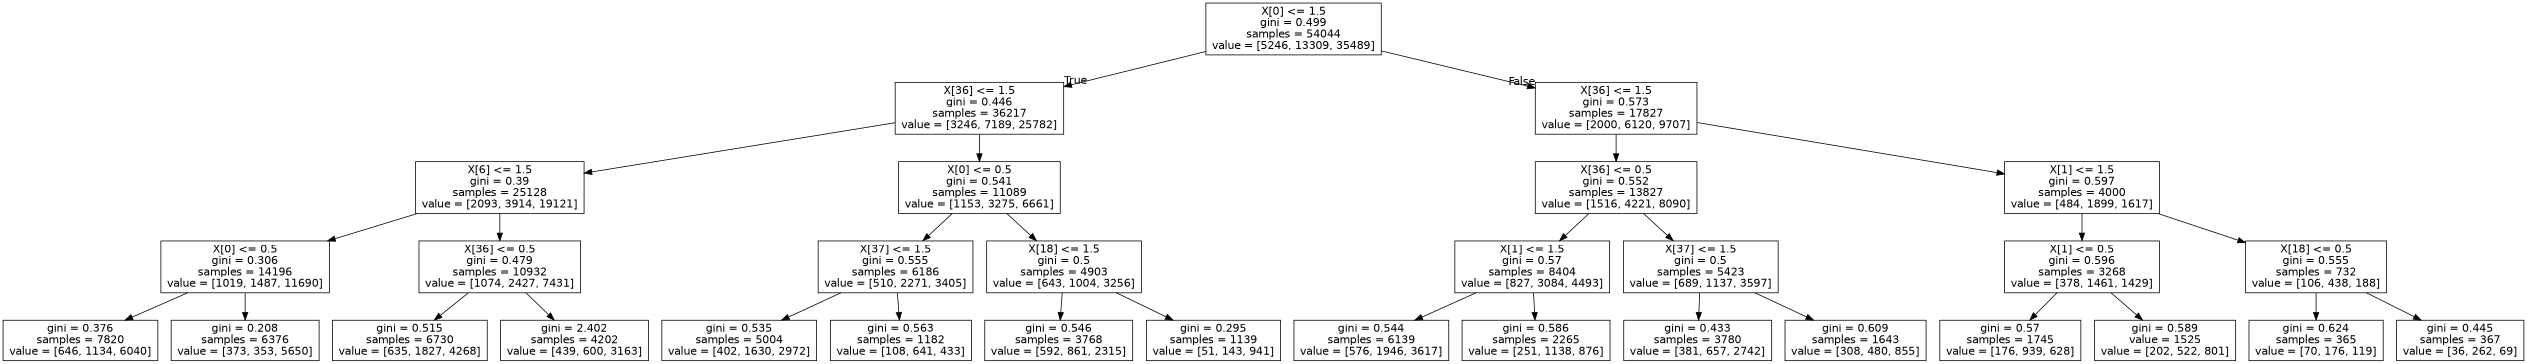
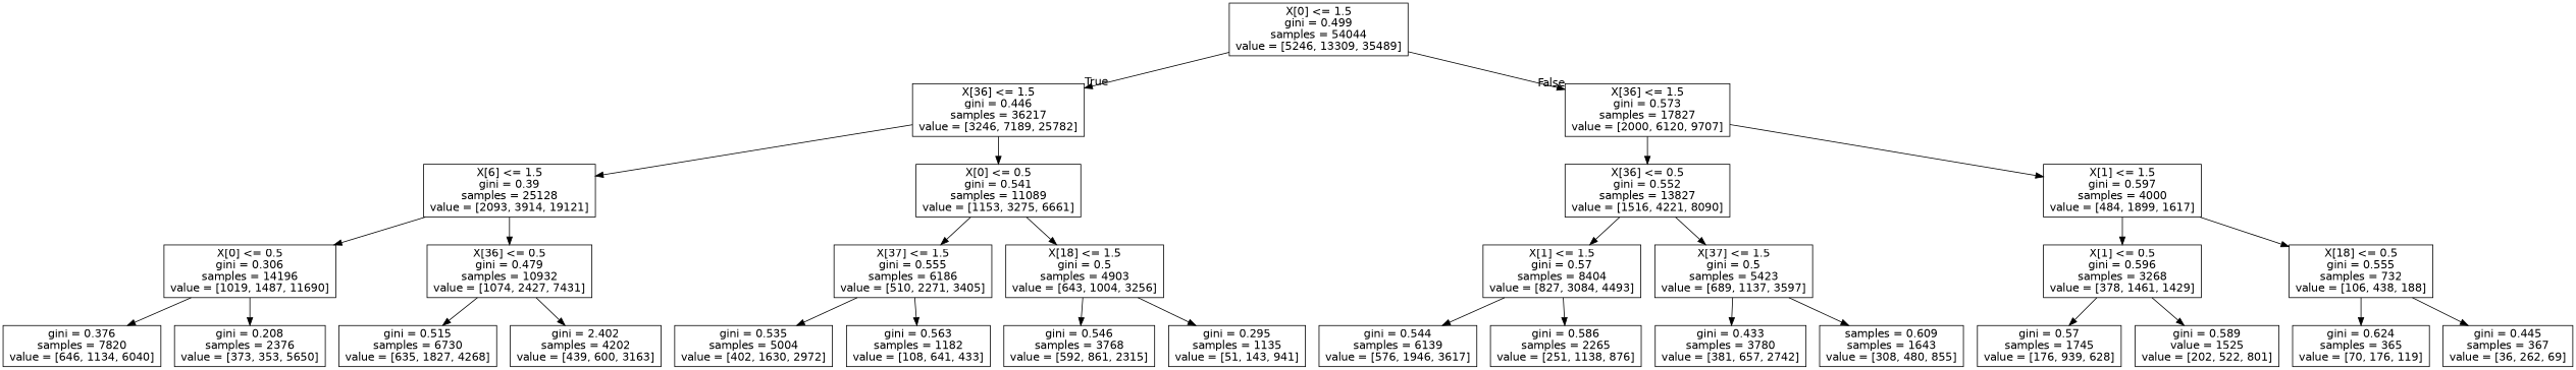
  digraph {
    node [fontname=helvetica shape=box]
    edge [fontname=helvetica]
    n1 [label="X[0] <= 1.5\ngini = 0.499\nsamples = 54044\nvalue = [5246, 13309, 35489]"]
    n2 [label="X[36] <= 1.5\ngini = 0.446\nsamples = 36217\nvalue = [3246, 7189, 25782]"]
    n3 [label="X[36] <= 1.5\ngini = 0.573\nsamples = 17827\nvalue = [2000, 6120, 9707]"]
    n4 [label="X[6] <= 1.5\ngini = 0.39\nsamples = 25128\nvalue = [2093, 3914, 19121]"]
    n5 [label="X[0] <= 0.5\ngini = 0.541\nsamples = 11089\nvalue = [1153, 3275, 6661]"]
    n6 [label="X[36] <= 0.5\ngini = 0.552\nsamples = 13827\nvalue = [1516, 4221, 8090]"]
    n7 [label="X[1] <= 1.5\ngini = 0.597\nsamples = 4000\nvalue = [484, 1899, 1617]"]
    n8 [label="X[0] <= 0.5\ngini = 0.306\nsamples = 14196\nvalue = [1019, 1487, 11690]"]
    n9 [label="X[36] <= 0.5\ngini = 0.479\nsamples = 10932\nvalue = [1074, 2427, 7431]"]
    n10 [label="X[37] <= 1.5\ngini = 0.555\nsamples = 6186\nvalue = [510, 2271, 3405]"]
    n11 [label="X[18] <= 1.5\ngini = 0.5\nsamples = 4903\nvalue = [643, 1004, 3256]"]
    n12 [label="gini = 0.376\nsamples = 7820\nvalue = [646, 1134, 6040]"]
-   n13 [label="gini = 0.208\nsamples = 6376\nvalue = [373, 353, 5650]"]
+   n13 [label="gini = 0.208\nsamples = 2376\nvalue = [373, 353, 5650]"]
    n14 [label="gini = 0.515\nsamples = 6730\nvalue = [635, 1827, 4268]"]
    n15 [label="gini = 2.402\nsamples = 4202\nvalue = [439, 600, 3163]"]
    n16 [label="gini = 0.535\nsamples = 5004\nvalue = [402, 1630, 2972]"]
    n17 [label="gini = 0.563\nsamples = 1182\nvalue = [108, 641, 433]"]
    n18 [label="gini = 0.546\nsamples = 3768\nvalue = [592, 861, 2315]"]
-   n19 [label="gini = 0.295\nsamples = 1139\nvalue = [51, 143, 941]"]
+   n19 [label="gini = 0.295\nsamples = 1135\nvalue = [51, 143, 941]"]
    n20 [label="X[1] <= 1.5\ngini = 0.57\nsamples = 8404\nvalue = [827, 3084, 4493]"]
    n21 [label="X[37] <= 1.5\ngini = 0.5\nsamples = 5423\nvalue = [689, 1137, 3597]"]
    n22 [label="X[1] <= 0.5\ngini = 0.596\nsamples = 3268\nvalue = [378, 1461, 1429]"]
    n23 [label="X[18] <= 0.5\ngini = 0.555\nsamples = 732\nvalue = [106, 438, 188]"]
    n24 [label="gini = 0.544\nsamples = 6139\nvalue = [576, 1946, 3617]"]
    n25 [label="gini = 0.586\nsamples = 2265\nvalue = [251, 1138, 876]"]
    n26 [label="gini = 0.433\nsamples = 3780\nvalue = [381, 657, 2742]"]
-   n27 [label="gini = 0.609\nsamples = 1643\nvalue = [308, 480, 855]"]
+   n27 [label="samples = 0.609\nsamples = 1643\nvalue = [308, 480, 855]"]
    n28 [label="gini = 0.57\nsamples = 1745\nvalue = [176, 939, 628]"]
    n29 [label="gini = 0.589\nvalue = 1525\nvalue = [202, 522, 801]"]
    n30 [label="gini = 0.624\nsamples = 365\nvalue = [70, 176, 119]"]
    n31 [label="gini = 0.445\nsamples = 367\nvalue = [36, 262, 69]"]
    n1 -> n2 [headlabel=True labelangle=45 labeldistance=2.5]
    n1 -> n3 [headlabel=False labelangle=-45 labeldistance=2.5]
    n2 -> n4
    n2 -> n5
    n3 -> n6
    n3 -> n7
    n4 -> n8
    n4 -> n9
    n5 -> n10
    n5 -> n11
    n6 -> n20
    n6 -> n21
    n7 -> n22
    n7 -> n23
    n8 -> n12
    n8 -> n13
    n9 -> n14
    n9 -> n15
    n10 -> n16
    n10 -> n17
    n11 -> n18
    n11 -> n19
    n20 -> n24
    n20 -> n25
    n21 -> n26
    n21 -> n27
    n22 -> n28
    n22 -> n29
    n23 -> n30
    n23 -> n31
  }
